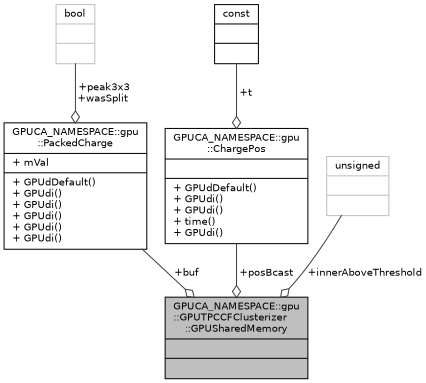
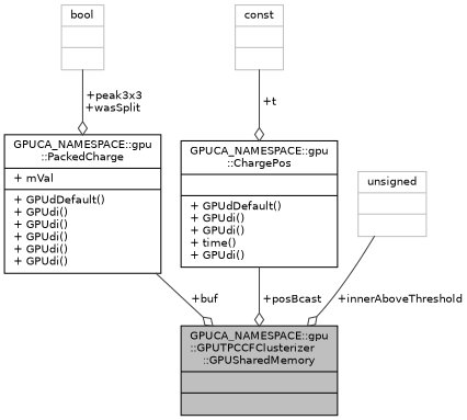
  digraph {
    node [color=black fontname=Helvetica fontsize=10 shape=record]
    edge [arrowhead=odiamond color=grey25 fontname=Helvetica fontsize=10 labelfontname=Helvetica labelfontsize=10 style=solid]
    n1 [fillcolor=grey75 fontcolor=black height=0.2 label="{GPUCA_NAMESPACE::gpu\l::GPUTPCCFClusterizer\l::GPUSharedMemory\n||}" style=filled width=0.4]
    n2 [height=0.2 label="{GPUCA_NAMESPACE::gpu\l::PackedCharge\n|+ mVal\l|+ GPUdDefault()\l+ GPUdi()\l+ GPUdi()\l+ GPUdi()\l+ GPUdi()\l+ GPUdi()\l}" width=0.4]
    n3 [color=grey75 height=0.2 label="{bool\n||}" width=0.4]
    n4 [height=0.2 label="{GPUCA_NAMESPACE::gpu\l::ChargePos\n||+ GPUdDefault()\l+ GPUdi()\l+ GPUdi()\l+ time()\l+ GPUdi()\l}" width=0.4]
-   n5 [height=0.2 label="{const\n||}" width=0.4]
+   n5 [color=grey75 height=0.2 label="{const\n||}" width=0.4]
    n6 [color=grey75 height=0.2 label="{unsigned\n||}" width=0.4]
    n2 -> n1 [label=" +buf"]
    n3 -> n2 [label=" +peak3x3\n+wasSplit"]
    n4 -> n1 [label=" +posBcast"]
    n5 -> n4 [label=" +t"]
    n6 -> n1 [label=" +innerAboveThreshold"]
  }
